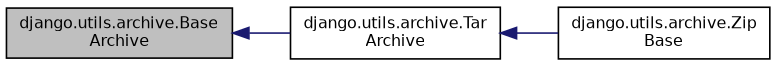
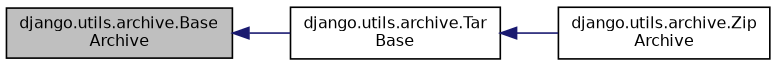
  digraph {
    rankdir=LR
    node [color=black fillcolor=white fontname=Helvetica fontsize=10 shape=record style=filled]
    edge [color=midnightblue dir=back fontname=Helvetica fontsize=10 labelfontname=Helvetica labelfontsize=10 style=solid]
    n1 [fillcolor=grey75 fontcolor=black height=0.2 label="django.utils.archive.Base\lArchive" width=0.4]
-   n2 [height=0.2 label="django.utils.archive.Tar\lArchive" width=0.4]
-   n3 [height=0.2 label="django.utils.archive.Zip\lBase" width=0.4]
+   n2 [height=0.2 label="django.utils.archive.Tar\lBase" width=0.4]
+   n3 [height=0.2 label="django.utils.archive.Zip\lArchive" width=0.4]
    n1 -> n2
    n2 -> n3
  }
